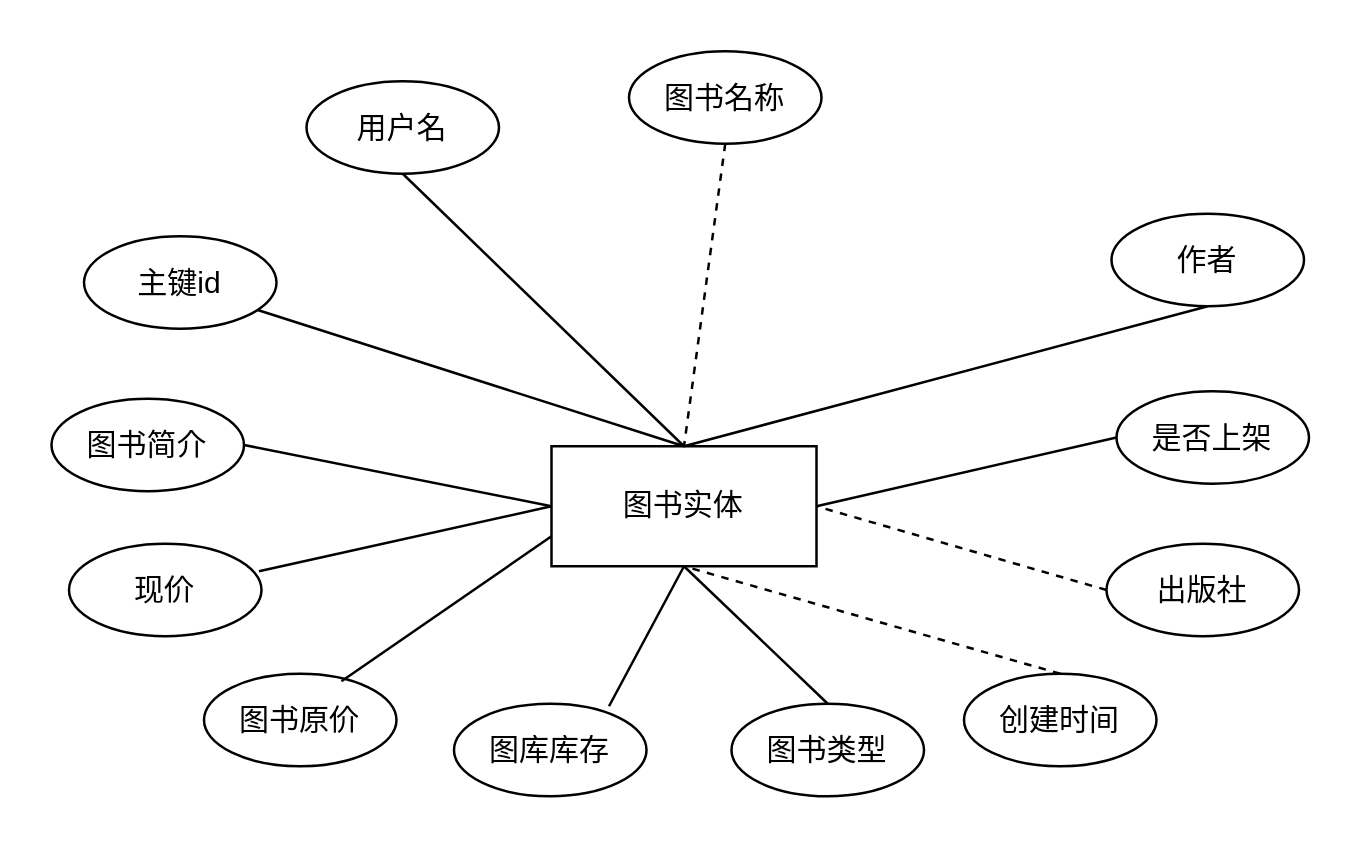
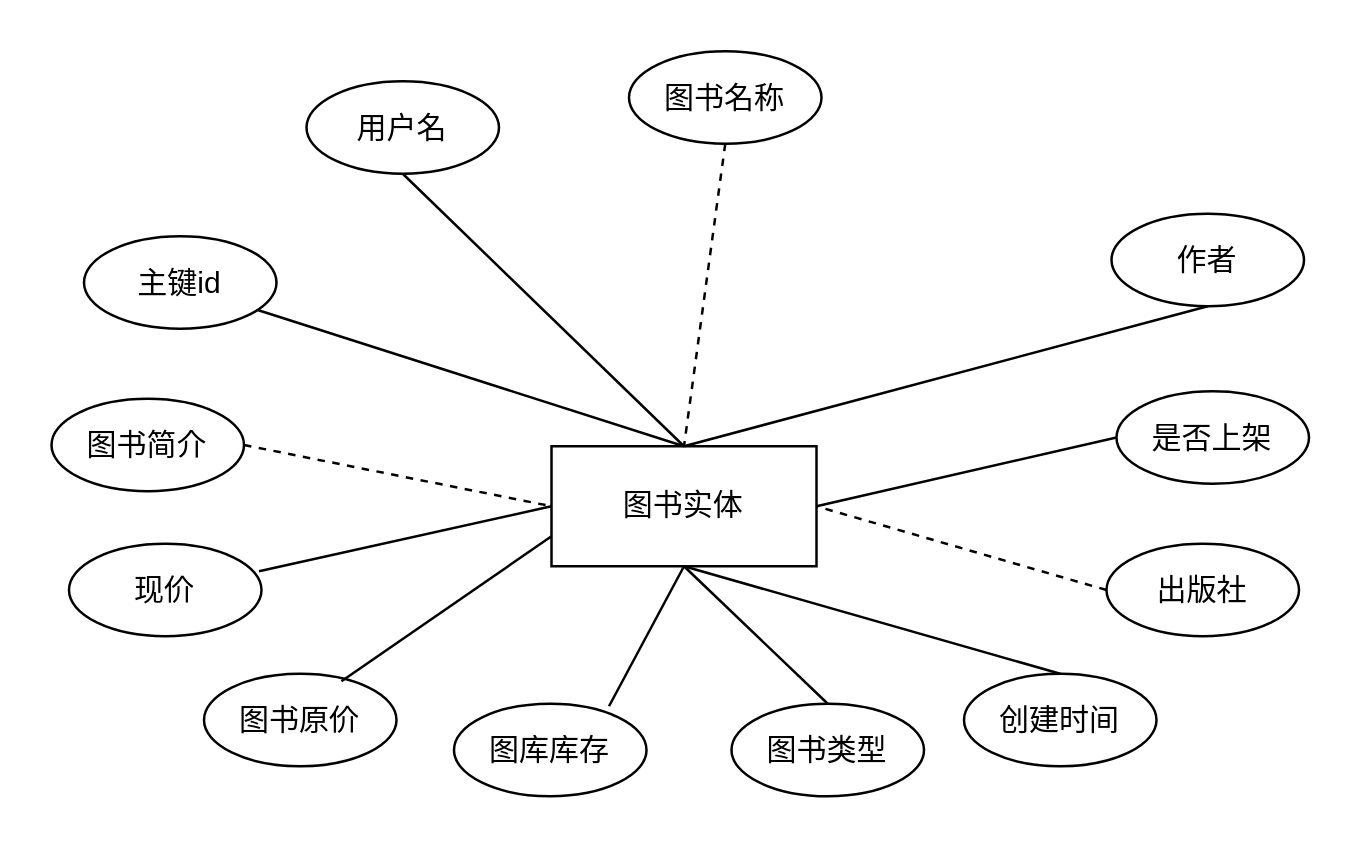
  <mxCell id="0" />
  <mxCell id="1" parent="0" />
  <mxCell id="2" value="图书实体" style="rounded=0;whiteSpace=wrap;html=1;" vertex="1" parent="1"><mxGeometry x="220" y="178" width="106" height="48" as="geometry" /></mxCell>
  <mxCell id="3" style="rounded=0;orthogonalLoop=1;jettySize=auto;html=1;entryX=0.5;entryY=0;entryDx=0;entryDy=0;endArrow=none;startFill=0;" edge="1" parent="1" target="2"><mxGeometry relative="1" as="geometry"><mxPoint x="102.471" y="123.49" as="sourcePoint" /><mxPoint x="257.99" y="179.024" as="targetPoint" /></mxGeometry></mxCell>
  <mxCell id="4" value="主键id" style="ellipse;whiteSpace=wrap;html=1;" vertex="1" parent="1"><mxGeometry x="33" y="94" width="77" height="37" as="geometry" /></mxCell>
  <mxCell id="5" value="图书名称" style="ellipse;whiteSpace=wrap;html=1;" vertex="1" parent="1"><mxGeometry x="251" y="20" width="77" height="37" as="geometry" /></mxCell>
  <mxCell id="6" value="作者" style="ellipse;whiteSpace=wrap;html=1;" vertex="1" parent="1"><mxGeometry x="444" y="85" width="77" height="37" as="geometry" /></mxCell>
  <mxCell id="7" value="出版社" style="ellipse;whiteSpace=wrap;html=1;" vertex="1" parent="1"><mxGeometry x="442" y="217" width="77" height="37" as="geometry" /></mxCell>
  <mxCell id="8" value="图书原价" style="ellipse;whiteSpace=wrap;html=1;" vertex="1" parent="1"><mxGeometry x="81" y="269" width="77" height="37" as="geometry" /></mxCell>
  <mxCell id="9" value="图书类型" style="ellipse;whiteSpace=wrap;html=1;" vertex="1" parent="1"><mxGeometry x="292" y="281" width="77" height="37" as="geometry" /></mxCell>
  <mxCell id="10" value="图库库存" style="ellipse;whiteSpace=wrap;html=1;" vertex="1" parent="1"><mxGeometry x="181" y="281" width="77" height="37" as="geometry" /></mxCell>
  <mxCell id="11" value="现价" style="ellipse;whiteSpace=wrap;html=1;" vertex="1" parent="1"><mxGeometry x="27" y="217" width="77" height="37" as="geometry" /></mxCell>
  <mxCell id="12" style="rounded=0;orthogonalLoop=1;jettySize=auto;html=1;endArrow=none;startFill=0;exitX=0.5;exitY=1;exitDx=0;exitDy=0;entryX=0.5;entryY=0;entryDx=0;entryDy=0;" edge="1" parent="1" source="14" target="2"><mxGeometry relative="1" as="geometry"><mxPoint x="245.5" y="74" as="sourcePoint" /><mxPoint x="251" y="176" as="targetPoint" /></mxGeometry></mxCell>
  <mxCell id="13" style="rounded=0;orthogonalLoop=1;jettySize=auto;html=1;entryX=0.5;entryY=0;entryDx=0;entryDy=0;endArrow=none;startFill=0;exitX=0.5;exitY=1;exitDx=0;exitDy=0;dashed=1;" edge="1" parent="1" source="5" target="2"><mxGeometry relative="1" as="geometry"><mxPoint x="256" y="94" as="sourcePoint" /><mxPoint x="261" y="196" as="targetPoint" /></mxGeometry></mxCell>
  <mxCell id="14" value="用户名" style="ellipse;whiteSpace=wrap;html=1;" vertex="1" parent="1"><mxGeometry x="122" y="32" width="77" height="37" as="geometry" /></mxCell>
  <mxCell id="15" style="rounded=0;orthogonalLoop=1;jettySize=auto;html=1;endArrow=none;startFill=0;exitX=0.5;exitY=1;exitDx=0;exitDy=0;entryX=0.5;entryY=0;entryDx=0;entryDy=0;" edge="1" parent="1" source="6" target="2"><mxGeometry relative="1" as="geometry"><mxPoint x="416" y="93" as="sourcePoint" /><mxPoint x="278" y="183" as="targetPoint" /></mxGeometry></mxCell>
  <mxCell id="16" style="rounded=0;orthogonalLoop=1;jettySize=auto;html=1;entryX=0;entryY=0.5;entryDx=0;entryDy=0;endArrow=none;startFill=0;exitX=0.987;exitY=0.297;exitDx=0;exitDy=0;exitPerimeter=0;" edge="1" parent="1" target="2" source="11"><mxGeometry relative="1" as="geometry"><mxPoint x="92" y="206" as="sourcePoint" /><mxPoint x="267.99" y="189.024" as="targetPoint" /></mxGeometry></mxCell>
  <mxCell id="17" style="rounded=0;orthogonalLoop=1;jettySize=auto;html=1;endArrow=none;startFill=0;exitX=0.714;exitY=0.081;exitDx=0;exitDy=0;exitPerimeter=0;entryX=0;entryY=0.75;entryDx=0;entryDy=0;" edge="1" parent="1" target="2"><mxGeometry relative="1" as="geometry"><mxPoint x="135.978" y="271.997" as="sourcePoint" /><mxPoint x="217" y="209" as="targetPoint" /></mxGeometry></mxCell>
  <mxCell id="18" style="rounded=0;orthogonalLoop=1;jettySize=auto;html=1;endArrow=none;startFill=0;entryX=0.5;entryY=1;entryDx=0;entryDy=0;" edge="1" parent="1" target="2"><mxGeometry relative="1" as="geometry"><mxPoint x="243" y="282" as="sourcePoint" /><mxPoint x="265.05" y="230.992" as="targetPoint" /></mxGeometry></mxCell>
  <mxCell id="19" style="rounded=0;orthogonalLoop=1;jettySize=auto;html=1;endArrow=none;startFill=0;entryX=0.5;entryY=1;entryDx=0;entryDy=0;exitX=0.5;exitY=0;exitDx=0;exitDy=0;" edge="1" parent="1" source="9" target="2"><mxGeometry relative="1" as="geometry"><mxPoint x="253" y="292" as="sourcePoint" /><mxPoint x="283" y="236" as="targetPoint" /></mxGeometry></mxCell>
  <mxCell id="20" style="rounded=0;orthogonalLoop=1;jettySize=auto;html=1;endArrow=none;startFill=0;entryX=1;entryY=0.5;entryDx=0;entryDy=0;exitX=0;exitY=0.5;exitDx=0;exitDy=0;dashed=1;" edge="1" parent="1" source="7" target="2"><mxGeometry relative="1" as="geometry"><mxPoint x="398" y="283" as="sourcePoint" /><mxPoint x="283" y="236" as="targetPoint" /></mxGeometry></mxCell>
  <mxCell id="21" value="是否上架" style="ellipse;whiteSpace=wrap;html=1;" vertex="1" parent="1"><mxGeometry x="446" y="156" width="77" height="37" as="geometry" /></mxCell>
  <mxCell id="22" style="rounded=0;orthogonalLoop=1;jettySize=auto;html=1;endArrow=none;startFill=0;entryX=1;entryY=0.5;entryDx=0;entryDy=0;exitX=0;exitY=0.5;exitDx=0;exitDy=0;" edge="1" parent="1" source="21" target="2"><mxGeometry relative="1" as="geometry"><mxPoint x="440" y="255" as="sourcePoint" /><mxPoint x="336" y="212" as="targetPoint" /></mxGeometry></mxCell>
  <mxCell id="23" value="图书简介" style="ellipse;whiteSpace=wrap;html=1;" vertex="1" parent="1"><mxGeometry x="20" y="159" width="77" height="37" as="geometry" /></mxCell>
- <mxCell id="24" style="rounded=0;orthogonalLoop=1;jettySize=auto;html=1;entryX=0;entryY=0.5;entryDx=0;entryDy=0;endArrow=none;startFill=0;exitX=1;exitY=0.5;exitDx=0;exitDy=0;" edge="1" parent="1" source="23" target="2"><mxGeometry relative="1" as="geometry"><mxPoint x="113" y="238" as="sourcePoint" /><mxPoint x="230" y="212" as="targetPoint" /></mxGeometry></mxCell>
+ <mxCell id="24" style="rounded=0;orthogonalLoop=1;jettySize=auto;html=1;entryX=0;entryY=0.5;entryDx=0;entryDy=0;endArrow=none;startFill=0;exitX=1;exitY=0.5;exitDx=0;exitDy=0;dashed=1;" edge="1" parent="1" source="23" target="2"><mxGeometry relative="1" as="geometry"><mxPoint x="113" y="238" as="sourcePoint" /><mxPoint x="230" y="212" as="targetPoint" /></mxGeometry></mxCell>
  <mxCell id="25" value="创建时间" style="ellipse;whiteSpace=wrap;html=1;" vertex="1" parent="1"><mxGeometry x="385" y="269" width="77" height="37" as="geometry" /></mxCell>
- <mxCell id="26" style="rounded=0;orthogonalLoop=1;jettySize=auto;html=1;endArrow=none;startFill=0;entryX=0.5;entryY=1;entryDx=0;entryDy=0;exitX=0.5;exitY=0;exitDx=0;exitDy=0;dashed=1;" edge="1" parent="1" source="25" target="2"><mxGeometry relative="1" as="geometry"><mxPoint x="341" y="291" as="sourcePoint" /><mxPoint x="283" y="236" as="targetPoint" /></mxGeometry></mxCell>
+ <mxCell id="26" style="rounded=0;orthogonalLoop=1;jettySize=auto;html=1;endArrow=none;startFill=0;entryX=0.5;entryY=1;entryDx=0;entryDy=0;exitX=0.5;exitY=0;exitDx=0;exitDy=0;" edge="1" parent="1" source="25" target="2"><mxGeometry relative="1" as="geometry"><mxPoint x="341" y="291" as="sourcePoint" /><mxPoint x="283" y="236" as="targetPoint" /></mxGeometry></mxCell>
